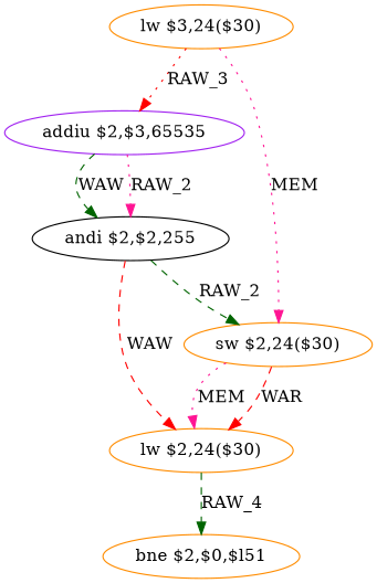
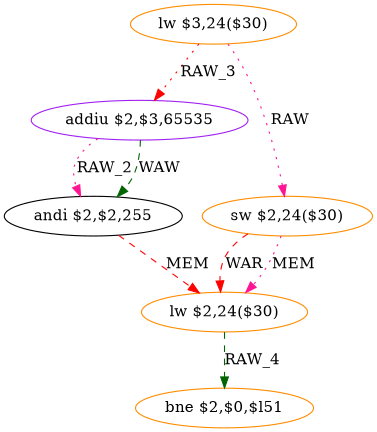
  digraph {
    node [color=darkorange shape=ellipse]
    edge [color=red style=dashed]
    n1 [label="lw $3,24($30)"]
    n2 [color=purple label="addiu $2,$3,65535"]
    n3 [label="sw $2,24($30)"]
    n4 [color=black label="andi $2,$2,255"]
    n5 [label="lw $2,24($30)"]
    n6 [label="bne $2,$0,$l51"]
    n1 -> n2 [label=RAW_3 style=dotted]
-   n1 -> n3 [color=deeppink label=MEM style=dotted]
+   n1 -> n3 [color=deeppink label=RAW style=dotted]
    n2 -> n4 [color=deeppink label=RAW_2 style=dotted]
    n2 -> n4 [color=darkgreen label=WAW]
    n3 -> n5 [label=WAR]
    n3 -> n5 [color=deeppink label=MEM style=dotted]
-   n4 -> n3 [color=darkgreen label=RAW_2]
-   n4 -> n5 [label=WAW]
+   n4 -> n5 [label=MEM]
    n5 -> n6 [color=darkgreen label=RAW_4]
  }
